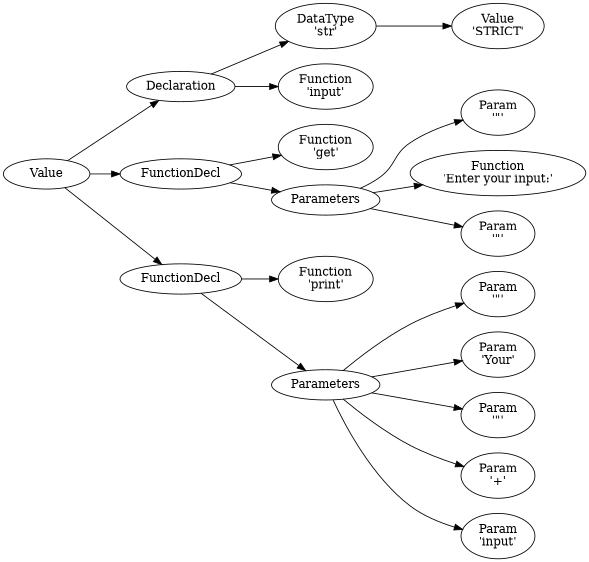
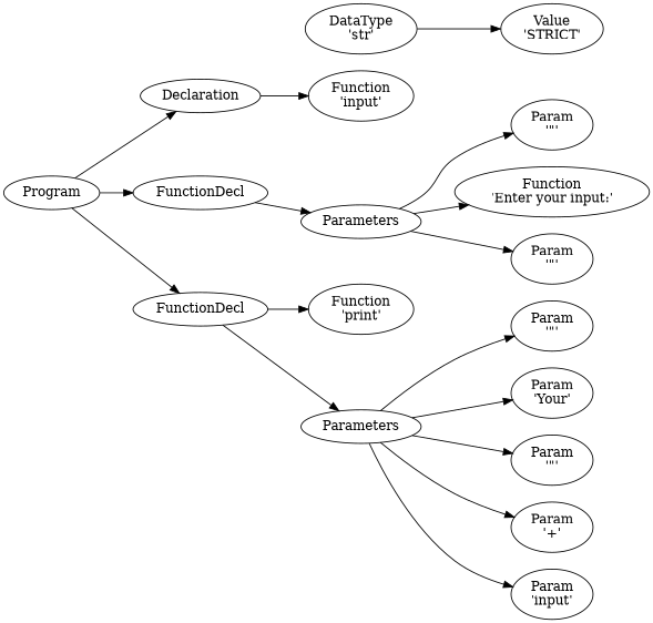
  digraph {
    rankdir=LR
    node [shape=ellipse]
-   n1 [label=Value]
+   n1 [label=Program]
    n2 [label=Declaration]
    n3 [label=FunctionDecl]
    n4 [label=FunctionDecl]
    n5 [label="DataType\n'str'"]
    n6 [label="Function\n'input'"]
-   n7 [label="Function\n'get'"]
    n8 [label=Parameters]
    n9 [label="Function\n'print'"]
    n10 [label=Parameters]
    n11 [label="Value\n'STRICT'"]
    n12 [label="Param\n'\"'"]
    n13 [label="Function\n'Enter your input:'"]
    n14 [label="Param\n'\"'"]
    n15 [label="Param\n'\"'"]
    n16 [label="Param\n'Your'"]
    n17 [label="Param\n'\"'"]
    n18 [label="Param\n'+'"]
    n19 [label="Param\n'input'"]
    n1 -> n2
    n1 -> n3
    n1 -> n4
-   n2 -> n5
    n2 -> n6
-   n3 -> n7
    n3 -> n8
    n4 -> n9
    n4 -> n10
    n5 -> n11
    n8 -> n12
    n8 -> n13
    n8 -> n14
    n10 -> n15
    n10 -> n16
    n10 -> n17
    n10 -> n18
    n10 -> n19
  }
